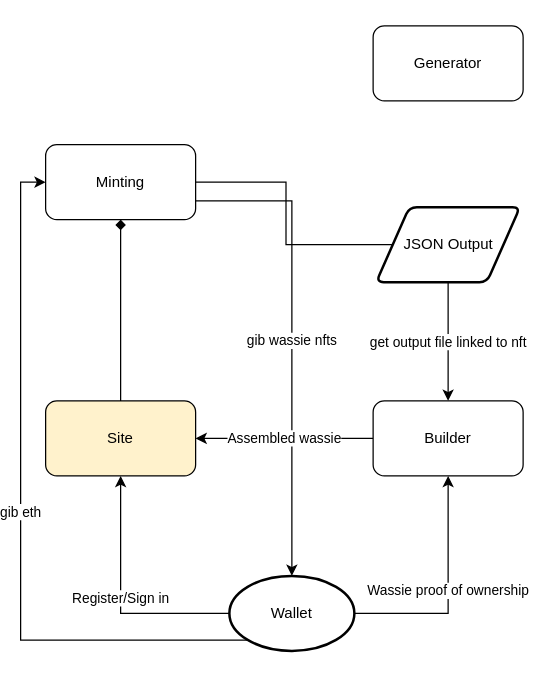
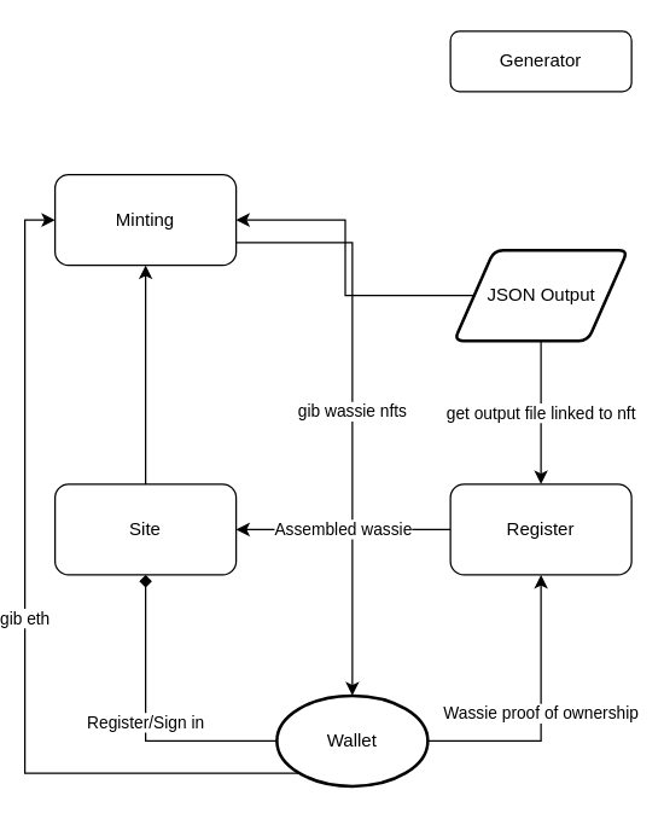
  <mxCell id="0" />
  <mxCell id="1" parent="0" />
- <mxCell id="2" value="Generator" style="rounded=1;whiteSpace=wrap;html=1;" vertex="1" parent="1"><mxGeometry x="282" y="20" width="120" height="60" as="geometry" /></mxCell>
- <mxCell id="3" value="" style="edgeStyle=orthogonalEdgeStyle;rounded=0;orthogonalLoop=1;jettySize=auto;html=1;endArrow=diamond;" edge="1" parent="1" source="4" target="6"><mxGeometry relative="1" as="geometry" /></mxCell>
- <mxCell id="4" value="Site" style="rounded=1;whiteSpace=wrap;html=1;fillColor=#fff2cc;" vertex="1" parent="1"><mxGeometry x="20" y="320" width="120" height="60" as="geometry" /></mxCell>
+ <mxCell id="2" value="Generator" style="rounded=1;whiteSpace=wrap;html=1;" vertex="1" parent="1"><mxGeometry x="282" y="20" width="120" height="40" as="geometry" /></mxCell>
+ <mxCell id="3" value="" style="edgeStyle=orthogonalEdgeStyle;rounded=0;orthogonalLoop=1;jettySize=auto;html=1;" edge="1" parent="1" source="4" target="6"><mxGeometry relative="1" as="geometry" /></mxCell>
+ <mxCell id="4" value="Site" style="rounded=1;whiteSpace=wrap;html=1;" vertex="1" parent="1"><mxGeometry x="20" y="320" width="120" height="60" as="geometry" /></mxCell>
  <mxCell id="5" value="gib wassie nfts" style="edgeStyle=orthogonalEdgeStyle;rounded=0;orthogonalLoop=1;jettySize=auto;html=1;exitX=1;exitY=0.75;exitDx=0;exitDy=0;entryX=0.5;entryY=0;entryDx=0;entryDy=0;entryPerimeter=0;" edge="1" parent="1" source="6" target="12"><mxGeometry relative="1" as="geometry" /></mxCell>
  <mxCell id="6" value="Minting" style="rounded=1;whiteSpace=wrap;html=1;" vertex="1" parent="1"><mxGeometry x="20" y="115" width="120" height="60" as="geometry" /></mxCell>
- <mxCell id="7" style="edgeStyle=orthogonalEdgeStyle;rounded=0;orthogonalLoop=1;jettySize=auto;html=1;exitX=0;exitY=0.5;exitDx=0;exitDy=0;entryX=1;entryY=0.5;entryDx=0;entryDy=0;endArrow=none;" edge="1" parent="1" source="15" target="6"><mxGeometry relative="1" as="geometry"><mxPoint x="298" y="195" as="sourcePoint" /></mxGeometry></mxCell>
+ <mxCell id="7" style="edgeStyle=orthogonalEdgeStyle;rounded=0;orthogonalLoop=1;jettySize=auto;html=1;exitX=0;exitY=0.5;exitDx=0;exitDy=0;entryX=1;entryY=0.5;entryDx=0;entryDy=0;" edge="1" parent="1" source="15" target="6"><mxGeometry relative="1" as="geometry"><mxPoint x="298" y="195" as="sourcePoint" /></mxGeometry></mxCell>
  <mxCell id="8" value="get output file linked to nft" style="edgeStyle=orthogonalEdgeStyle;rounded=0;orthogonalLoop=1;jettySize=auto;html=1;exitX=0.5;exitY=1;exitDx=0;exitDy=0;" edge="1" parent="1" source="15" target="14"><mxGeometry relative="1" as="geometry"><mxPoint x="342" y="217.8" as="sourcePoint" /></mxGeometry></mxCell>
- <mxCell id="9" value="Register/Sign in" style="edgeStyle=orthogonalEdgeStyle;rounded=0;orthogonalLoop=1;jettySize=auto;html=1;exitX=0;exitY=0.5;exitDx=0;exitDy=0;exitPerimeter=0;entryX=0.5;entryY=1;entryDx=0;entryDy=0;" edge="1" parent="1" source="12" target="4"><mxGeometry relative="1" as="geometry" /></mxCell>
+ <mxCell id="9" value="Register/Sign in" style="edgeStyle=orthogonalEdgeStyle;rounded=0;orthogonalLoop=1;jettySize=auto;html=1;exitX=0;exitY=0.5;exitDx=0;exitDy=0;exitPerimeter=0;entryX=0.5;entryY=1;entryDx=0;entryDy=0;endArrow=diamond;" edge="1" parent="1" source="12" target="4"><mxGeometry relative="1" as="geometry" /></mxCell>
  <mxCell id="10" value="Wassie proof of ownership" style="edgeStyle=orthogonalEdgeStyle;rounded=0;orthogonalLoop=1;jettySize=auto;html=1;exitX=1;exitY=0.5;exitDx=0;exitDy=0;exitPerimeter=0;entryX=0.5;entryY=1;entryDx=0;entryDy=0;" edge="1" parent="1" source="12" target="14"><mxGeometry relative="1" as="geometry" /></mxCell>
  <mxCell id="11" value="gib eth" style="edgeStyle=orthogonalEdgeStyle;rounded=0;orthogonalLoop=1;jettySize=auto;html=1;exitX=0.145;exitY=0.855;exitDx=0;exitDy=0;exitPerimeter=0;entryX=0;entryY=0.5;entryDx=0;entryDy=0;" edge="1" parent="1" source="12" target="6"><mxGeometry relative="1" as="geometry" /></mxCell>
  <mxCell id="12" value="Wallet" style="strokeWidth=2;html=1;shape=mxgraph.flowchart.start_1;whiteSpace=wrap;" vertex="1" parent="1"><mxGeometry x="167" y="460" width="100" height="60" as="geometry" /></mxCell>
  <mxCell id="13" value="Assembled wassie" style="edgeStyle=orthogonalEdgeStyle;rounded=0;orthogonalLoop=1;jettySize=auto;html=1;exitX=0;exitY=0.5;exitDx=0;exitDy=0;entryX=1;entryY=0.5;entryDx=0;entryDy=0;" edge="1" parent="1" source="14" target="4"><mxGeometry relative="1" as="geometry" /></mxCell>
- <mxCell id="14" value="Builder" style="rounded=1;whiteSpace=wrap;html=1;" vertex="1" parent="1"><mxGeometry x="282" y="320" width="120" height="60" as="geometry" /></mxCell>
+ <mxCell id="14" value="Register" style="rounded=1;whiteSpace=wrap;html=1;" vertex="1" parent="1"><mxGeometry x="282" y="320" width="120" height="60" as="geometry" /></mxCell>
  <mxCell id="15" value="JSON Output" style="shape=parallelogram;html=1;strokeWidth=2;perimeter=parallelogramPerimeter;whiteSpace=wrap;rounded=1;arcSize=12;size=0.23;" vertex="1" parent="1"><mxGeometry x="284.5" y="165" width="115" height="60" as="geometry" /></mxCell>
